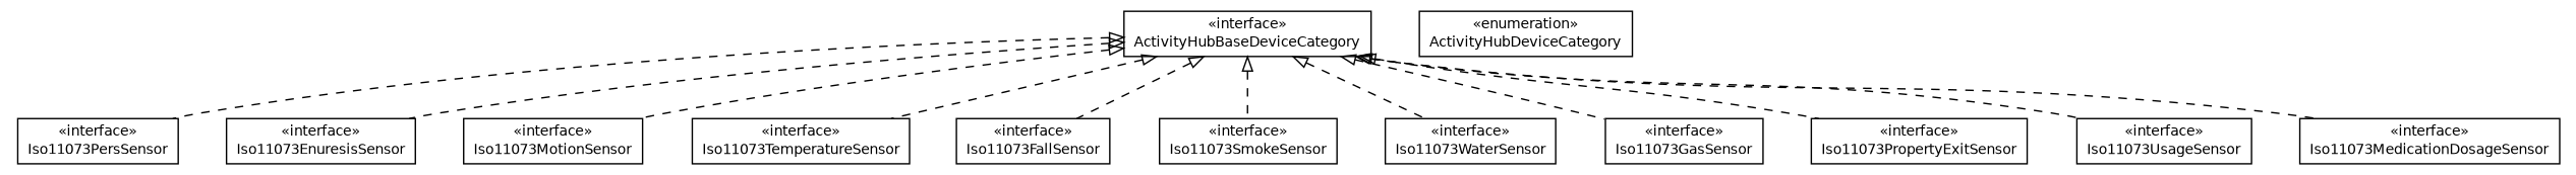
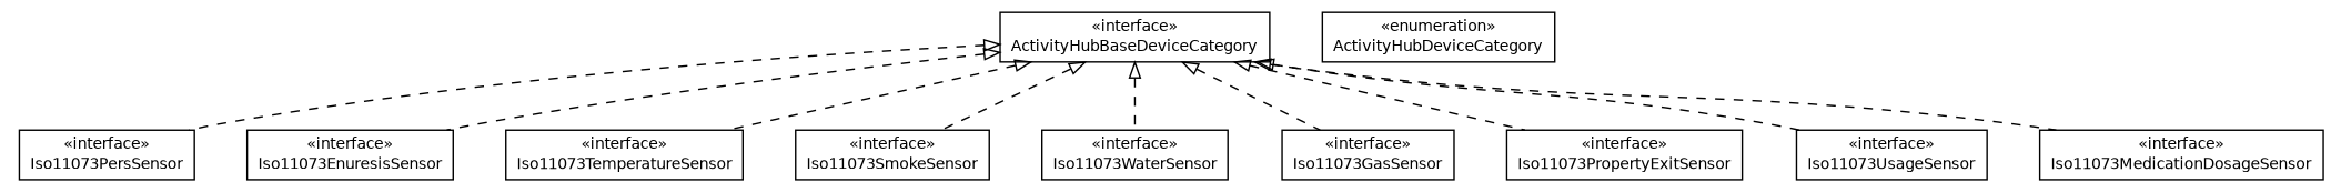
  digraph {
    nodesep=0.25
    ranksep=0.5
    node [fontcolor=black fontname=Helvetica fontsize=10.0 shape=plaintext]
    edge [arrowtail=empty dir=back fontname=Helvetica fontsize=10 headport=p labelfontname=Helvetica labelfontsize=10 style=dashed tailport=p]
    n1 [label=<<table title="org.universAAL.lddi.lib.activityhub.devicecategory.Iso11073PersSensor" border="0" cellborder="1" cellspacing="0" cellpadding="2" port="p" href="./Iso11073PersSensor.html"> 		<tr><td><table border="0" cellspacing="0" cellpadding="1"> <tr><td align="center" balign="center"> &#171;interface&#187; </td></tr> <tr><td align="center" balign="center"> Iso11073PersSensor </td></tr> 		</table></td></tr> 		</table>>]
    n2 [label=<<table title="org.universAAL.lddi.lib.activityhub.devicecategory.Iso11073EnuresisSensor" border="0" cellborder="1" cellspacing="0" cellpadding="2" port="p" href="./Iso11073EnuresisSensor.html"> 		<tr><td><table border="0" cellspacing="0" cellpadding="1"> <tr><td align="center" balign="center"> &#171;interface&#187; </td></tr> <tr><td align="center" balign="center"> Iso11073EnuresisSensor </td></tr> 		</table></td></tr> 		</table>>]
-   n3 [label=<<table title="org.universAAL.lddi.lib.activityhub.devicecategory.Iso11073MotionSensor" border="0" cellborder="1" cellspacing="0" cellpadding="2" port="p" href="./Iso11073MotionSensor.html"> 		<tr><td><table border="0" cellspacing="0" cellpadding="1"> <tr><td align="center" balign="center"> &#171;interface&#187; </td></tr> <tr><td align="center" balign="center"> Iso11073MotionSensor </td></tr> 		</table></td></tr> 		</table>>]
    n4 [label=<<table title="org.universAAL.lddi.lib.activityhub.devicecategory.Iso11073TemperatureSensor" border="0" cellborder="1" cellspacing="0" cellpadding="2" port="p" href="./Iso11073TemperatureSensor.html"> 		<tr><td><table border="0" cellspacing="0" cellpadding="1"> <tr><td align="center" balign="center"> &#171;interface&#187; </td></tr> <tr><td align="center" balign="center"> Iso11073TemperatureSensor </td></tr> 		</table></td></tr> 		</table>>]
-   n5 [label=<<table title="org.universAAL.lddi.lib.activityhub.devicecategory.Iso11073FallSensor" border="0" cellborder="1" cellspacing="0" cellpadding="2" port="p" href="./Iso11073FallSensor.html"> 		<tr><td><table border="0" cellspacing="0" cellpadding="1"> <tr><td align="center" balign="center"> &#171;interface&#187; </td></tr> <tr><td align="center" balign="center"> Iso11073FallSensor </td></tr> 		</table></td></tr> 		</table>>]
    n6 [label=<<table title="org.universAAL.lddi.lib.activityhub.devicecategory.Iso11073SmokeSensor" border="0" cellborder="1" cellspacing="0" cellpadding="2" port="p" href="./Iso11073SmokeSensor.html"> 		<tr><td><table border="0" cellspacing="0" cellpadding="1"> <tr><td align="center" balign="center"> &#171;interface&#187; </td></tr> <tr><td align="center" balign="center"> Iso11073SmokeSensor </td></tr> 		</table></td></tr> 		</table>>]
    n7 [label=<<table title="org.universAAL.lddi.lib.activityhub.devicecategory.Iso11073WaterSensor" border="0" cellborder="1" cellspacing="0" cellpadding="2" port="p" href="./Iso11073WaterSensor.html"> 		<tr><td><table border="0" cellspacing="0" cellpadding="1"> <tr><td align="center" balign="center"> &#171;interface&#187; </td></tr> <tr><td align="center" balign="center"> Iso11073WaterSensor </td></tr> 		</table></td></tr> 		</table>>]
    n8 [label=<<table title="org.universAAL.lddi.lib.activityhub.devicecategory.Iso11073GasSensor" border="0" cellborder="1" cellspacing="0" cellpadding="2" port="p" href="./Iso11073GasSensor.html"> 		<tr><td><table border="0" cellspacing="0" cellpadding="1"> <tr><td align="center" balign="center"> &#171;interface&#187; </td></tr> <tr><td align="center" balign="center"> Iso11073GasSensor </td></tr> 		</table></td></tr> 		</table>>]
    n9 [label=<<table title="org.universAAL.lddi.lib.activityhub.devicecategory.Iso11073PropertyExitSensor" border="0" cellborder="1" cellspacing="0" cellpadding="2" port="p" href="./Iso11073PropertyExitSensor.html"> 		<tr><td><table border="0" cellspacing="0" cellpadding="1"> <tr><td align="center" balign="center"> &#171;interface&#187; </td></tr> <tr><td align="center" balign="center"> Iso11073PropertyExitSensor </td></tr> 		</table></td></tr> 		</table>>]
    n10 [label=<<table title="org.universAAL.lddi.lib.activityhub.devicecategory.Iso11073UsageSensor" border="0" cellborder="1" cellspacing="0" cellpadding="2" port="p" href="./Iso11073UsageSensor.html"> 		<tr><td><table border="0" cellspacing="0" cellpadding="1"> <tr><td align="center" balign="center"> &#171;interface&#187; </td></tr> <tr><td align="center" balign="center"> Iso11073UsageSensor </td></tr> 		</table></td></tr> 		</table>>]
    n11 [label=<<table title="org.universAAL.lddi.lib.activityhub.devicecategory.ActivityHubBaseDeviceCategory" border="0" cellborder="1" cellspacing="0" cellpadding="2" port="p" href="./ActivityHubBaseDeviceCategory.html"> 		<tr><td><table border="0" cellspacing="0" cellpadding="1"> <tr><td align="center" balign="center"> &#171;interface&#187; </td></tr> <tr><td align="center" balign="center"> ActivityHubBaseDeviceCategory </td></tr> 		</table></td></tr> 		</table>>]
    n12 [label=<<table title="org.universAAL.lddi.lib.activityhub.devicecategory.Iso11073MedicationDosageSensor" border="0" cellborder="1" cellspacing="0" cellpadding="2" port="p" href="./Iso11073MedicationDosageSensor.html"> 		<tr><td><table border="0" cellspacing="0" cellpadding="1"> <tr><td align="center" balign="center"> &#171;interface&#187; </td></tr> <tr><td align="center" balign="center"> Iso11073MedicationDosageSensor </td></tr> 		</table></td></tr> 		</table>>]
    n13 [label=<<table title="org.universAAL.lddi.lib.activityhub.devicecategory.ActivityHubDeviceCategoryUtil.ActivityHubDeviceCategory" border="0" cellborder="1" cellspacing="0" cellpadding="2" port="p" href="./ActivityHubDeviceCategoryUtil.ActivityHubDeviceCategory.html"> 		<tr><td><table border="0" cellspacing="0" cellpadding="1"> <tr><td align="center" balign="center"> &#171;enumeration&#187; </td></tr> <tr><td align="center" balign="center"> ActivityHubDeviceCategory </td></tr> 		</table></td></tr> 		</table>>]
    n11 -> n1
    n11 -> n2
-   n11 -> n3
    n11 -> n4
-   n11 -> n5
    n11 -> n6
    n11 -> n7
    n11 -> n8
    n11 -> n9
    n11 -> n10
    n11 -> n12
  }
